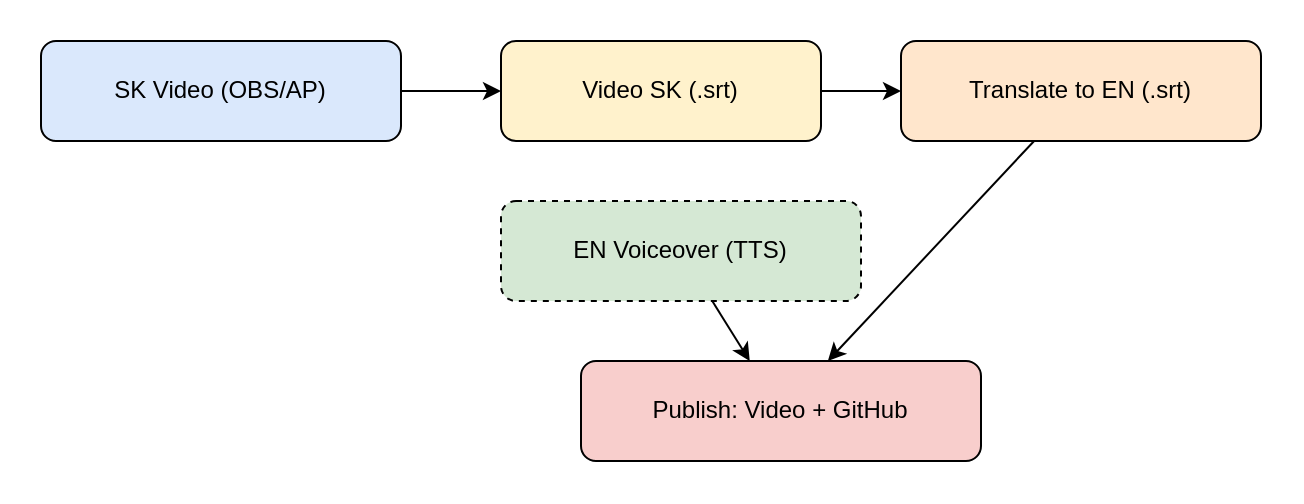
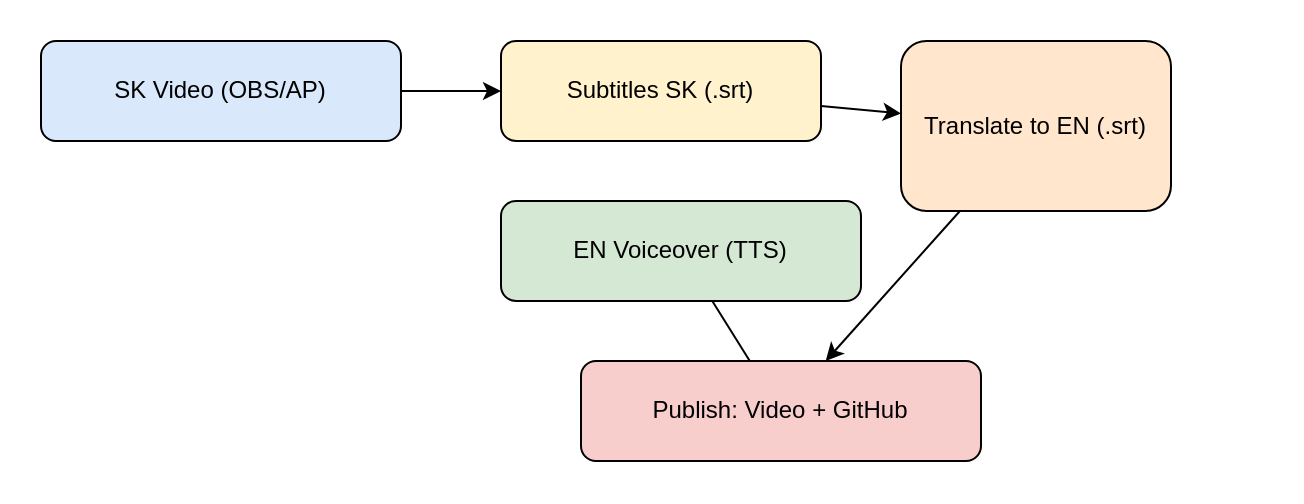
  <mxCell id="0" />
  <mxCell id="1" parent="0" />
  <mxCell id="2" value="SK Video (OBS/AP)" style="rounded=1;whiteSpace=wrap;html=1;fillColor=#dae8fc" vertex="1" parent="1"><mxGeometry x="20" y="20" width="180" height="50" as="geometry" /></mxCell>
- <mxCell id="3" value="Video SK (.srt)" style="rounded=1;whiteSpace=wrap;html=1;fillColor=#fff2cc" vertex="1" parent="1"><mxGeometry x="250" y="20" width="160" height="50" as="geometry" /></mxCell>
- <mxCell id="4" value="Translate to EN (.srt)" style="rounded=1;whiteSpace=wrap;html=1;fillColor=#ffe6cc" vertex="1" parent="1"><mxGeometry x="450" y="20" width="180" height="50" as="geometry" /></mxCell>
- <mxCell id="5" value="EN Voiceover (TTS)" style="rounded=1;whiteSpace=wrap;html=1;fillColor=#d5e8d4;dashed=1;" vertex="1" parent="1"><mxGeometry x="250" y="100" width="180" height="50" as="geometry" /></mxCell>
+ <mxCell id="3" value="Subtitles SK (.srt)" style="rounded=1;whiteSpace=wrap;html=1;fillColor=#fff2cc" vertex="1" parent="1"><mxGeometry x="250" y="20" width="160" height="50" as="geometry" /></mxCell>
+ <mxCell id="4" value="Translate to EN (.srt)" style="rounded=1;whiteSpace=wrap;html=1;fillColor=#ffe6cc" vertex="1" parent="1"><mxGeometry x="450" y="20" width="135" height="85" as="geometry" /></mxCell>
+ <mxCell id="5" value="EN Voiceover (TTS)" style="rounded=1;whiteSpace=wrap;html=1;fillColor=#d5e8d4" vertex="1" parent="1"><mxGeometry x="250" y="100" width="180" height="50" as="geometry" /></mxCell>
  <mxCell id="6" value="Publish: Video + GitHub" style="rounded=1;whiteSpace=wrap;html=1;fillColor=#f8cecc" vertex="1" parent="1"><mxGeometry x="290" y="180" width="200" height="50" as="geometry" /></mxCell>
  <mxCell id="7" edge="1" parent="1" source="2" target="3"><mxGeometry relative="1" as="geometry" /></mxCell>
  <mxCell id="8" edge="1" parent="1" source="3" target="4"><mxGeometry relative="1" as="geometry" /></mxCell>
  <mxCell id="9" edge="1" parent="1" source="4" target="6"><mxGeometry relative="1" as="geometry" /></mxCell>
- <mxCell id="10" edge="1" parent="1" source="5" target="6"><mxGeometry relative="1" as="geometry" /></mxCell>
+ <mxCell id="10" edge="1" parent="1" source="5" target="6" style="endArrow=none;"><mxGeometry relative="1" as="geometry" /></mxCell>
